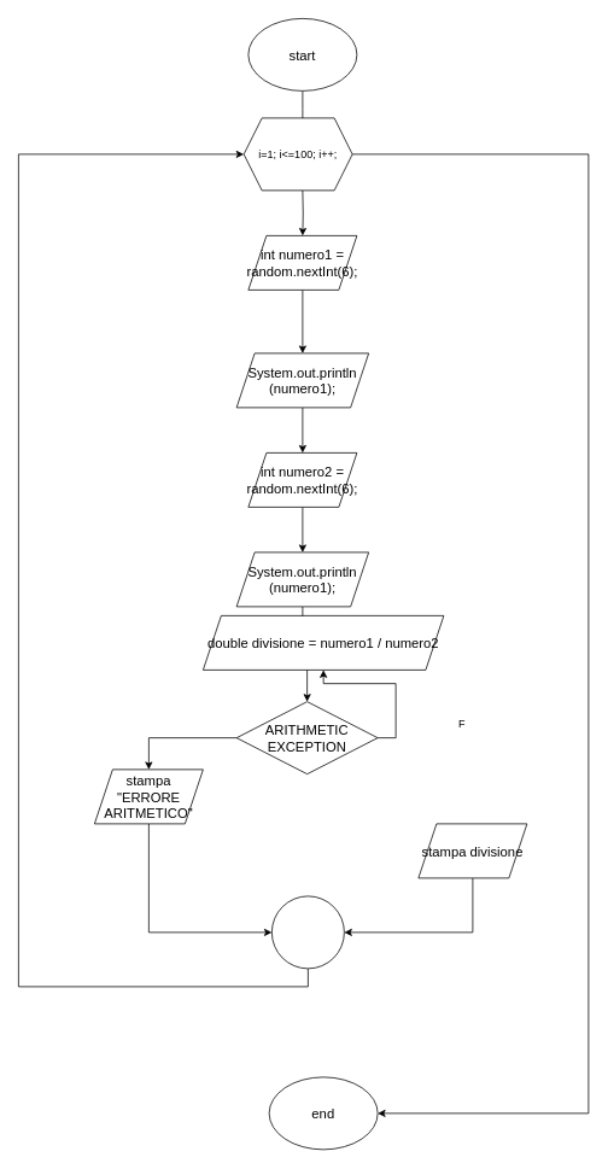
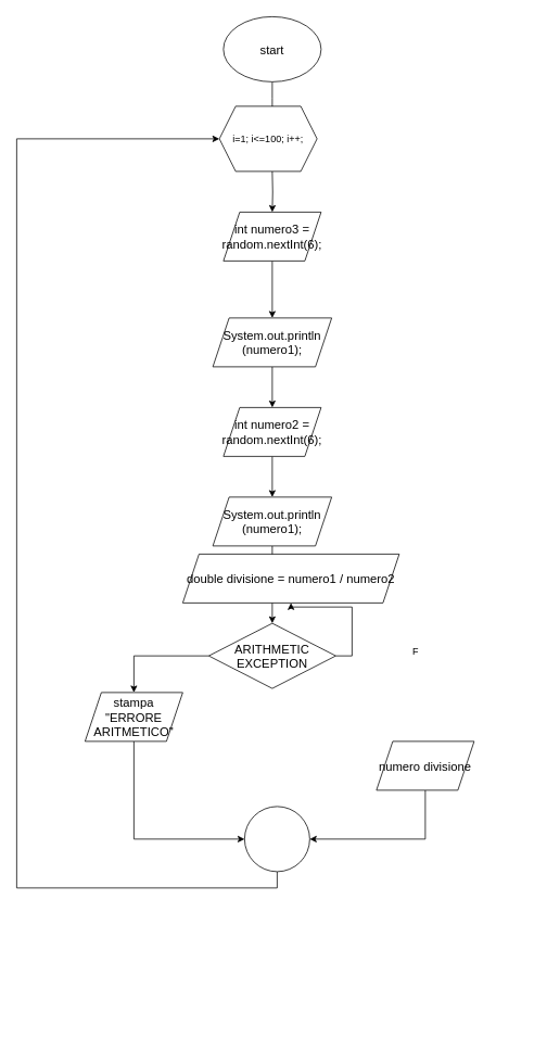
  <mxCell id="0" />
  <mxCell id="1" parent="0" />
  <mxCell id="2" value="" style="edgeStyle=orthogonalEdgeStyle;rounded=0;orthogonalLoop=1;jettySize=auto;html=1;fontSize=15;" edge="1" parent="1" source="3"><mxGeometry relative="1" as="geometry"><mxPoint x="334" y="140" as="targetPoint" /></mxGeometry></mxCell>
  <mxCell id="3" value="start" style="ellipse;whiteSpace=wrap;html=1;fontSize=15;" vertex="1" parent="1"><mxGeometry x="274" y="20" width="120" height="80" as="geometry" /></mxCell>
  <mxCell id="4" value="" style="edgeStyle=orthogonalEdgeStyle;rounded=0;orthogonalLoop=1;jettySize=auto;html=1;exitX=0.5;exitY=1;exitDx=0;exitDy=0;fontSize=15;" edge="1" parent="1" target="6"><mxGeometry relative="1" as="geometry"><mxPoint x="334" y="210" as="sourcePoint" /></mxGeometry></mxCell>
  <mxCell id="5" value="" style="edgeStyle=orthogonalEdgeStyle;rounded=0;orthogonalLoop=1;jettySize=auto;html=1;fontSize=15;" edge="1" parent="1" source="6" target="8"><mxGeometry relative="1" as="geometry" /></mxCell>
- <mxCell id="6" value="int numero1 = random.nextInt(6);" style="shape=parallelogram;perimeter=parallelogramPerimeter;whiteSpace=wrap;html=1;fixedSize=1;fontSize=15;" vertex="1" parent="1"><mxGeometry x="274" y="260" width="120" height="60" as="geometry" /></mxCell>
+ <mxCell id="6" value="int numero3 = random.nextInt(6);" style="shape=parallelogram;perimeter=parallelogramPerimeter;whiteSpace=wrap;html=1;fixedSize=1;fontSize=15;" vertex="1" parent="1"><mxGeometry x="274" y="260" width="120" height="60" as="geometry" /></mxCell>
  <mxCell id="7" value="" style="edgeStyle=orthogonalEdgeStyle;rounded=0;orthogonalLoop=1;jettySize=auto;html=1;fontSize=15;" edge="1" parent="1" source="8" target="10"><mxGeometry relative="1" as="geometry" /></mxCell>
  <mxCell id="8" value=" System.out.println (numero1);" style="shape=parallelogram;perimeter=parallelogramPerimeter;whiteSpace=wrap;html=1;fixedSize=1;fontSize=15;" vertex="1" parent="1"><mxGeometry x="261" y="390" width="146" height="60" as="geometry" /></mxCell>
  <mxCell id="9" value="" style="edgeStyle=orthogonalEdgeStyle;rounded=0;orthogonalLoop=1;jettySize=auto;html=1;fontSize=15;" edge="1" parent="1" source="10" target="12"><mxGeometry relative="1" as="geometry" /></mxCell>
  <mxCell id="10" value="int numero2 = random.nextInt(6);" style="shape=parallelogram;perimeter=parallelogramPerimeter;whiteSpace=wrap;html=1;fixedSize=1;fontSize=15;" vertex="1" parent="1"><mxGeometry x="274" y="500" width="120" height="60" as="geometry" /></mxCell>
  <mxCell id="11" value="" style="edgeStyle=orthogonalEdgeStyle;rounded=0;orthogonalLoop=1;jettySize=auto;html=1;fontSize=15;" edge="1" parent="1" source="12" target="15"><mxGeometry relative="1" as="geometry" /></mxCell>
  <mxCell id="12" value="System.out.println (numero1);" style="shape=parallelogram;perimeter=parallelogramPerimeter;whiteSpace=wrap;html=1;fixedSize=1;fontSize=15;" vertex="1" parent="1"><mxGeometry x="261" y="610" width="146" height="60" as="geometry" /></mxCell>
  <mxCell id="13" value="" style="edgeStyle=orthogonalEdgeStyle;rounded=0;orthogonalLoop=1;jettySize=auto;html=1;fontSize=15;entryX=0.5;entryY=0;entryDx=0;entryDy=0;" edge="1" parent="1" source="15" target="17"><mxGeometry relative="1" as="geometry" /></mxCell>
  <mxCell id="14" style="edgeStyle=orthogonalEdgeStyle;rounded=0;orthogonalLoop=1;jettySize=auto;html=1;exitX=1;exitY=0.5;exitDx=0;exitDy=0;" edge="1" parent="1" source="15" target="18"><mxGeometry relative="1" as="geometry" /></mxCell>
- <mxCell id="15" value="ARITHMETIC EXCEPTION" style="rhombus;whiteSpace=wrap;html=1;fontSize=15;" vertex="1" parent="1"><mxGeometry x="261" y="775" width="156" height="80" as="geometry" /></mxCell>
+ <mxCell id="15" value="ARITHMETIC EXCEPTION" style="rhombus;whiteSpace=wrap;html=1;fontSize=15;" vertex="1" parent="1"><mxGeometry x="256" y="765" width="156" height="80" as="geometry" /></mxCell>
  <mxCell id="16" value="" style="edgeStyle=orthogonalEdgeStyle;rounded=0;orthogonalLoop=1;jettySize=auto;html=1;fontSize=15;" edge="1" parent="1" source="17" target="20"><mxGeometry relative="1" as="geometry"><Array as="points"><mxPoint x="164" y="1030" /></Array></mxGeometry></mxCell>
  <mxCell id="17" value="stampa&lt;br style=&quot;font-size: 15px;&quot;&gt;&quot;ERRORE ARITMETICO&quot;" style="shape=parallelogram;perimeter=parallelogramPerimeter;whiteSpace=wrap;html=1;fixedSize=1;fontSize=15;" vertex="1" parent="1"><mxGeometry x="104" y="850" width="120" height="60" as="geometry" /></mxCell>
  <mxCell id="18" value="double divisione = numero1 / numero2" style="shape=parallelogram;perimeter=parallelogramPerimeter;whiteSpace=wrap;html=1;fixedSize=1;fontSize=15;" vertex="1" parent="1"><mxGeometry x="224" y="680" width="266" height="60" as="geometry" /></mxCell>
  <mxCell id="19" style="edgeStyle=orthogonalEdgeStyle;rounded=0;orthogonalLoop=1;jettySize=auto;html=1;exitX=0.5;exitY=1;exitDx=0;exitDy=0;entryX=0;entryY=0.5;entryDx=0;entryDy=0;fontSize=15;" edge="1" parent="1" source="20" target="25"><mxGeometry relative="1" as="geometry"><mxPoint x="247" y="180" as="targetPoint" /><Array as="points"><mxPoint x="340" y="1090" /><mxPoint x="20" y="1090" /><mxPoint x="20" y="170" /></Array></mxGeometry></mxCell>
  <mxCell id="20" value="" style="ellipse;whiteSpace=wrap;html=1;fontSize=15;" vertex="1" parent="1"><mxGeometry x="300" y="990" width="80" height="80" as="geometry" /></mxCell>
  <mxCell id="21" style="edgeStyle=orthogonalEdgeStyle;rounded=0;orthogonalLoop=1;jettySize=auto;html=1;exitX=0.5;exitY=1;exitDx=0;exitDy=0;entryX=1;entryY=0.5;entryDx=0;entryDy=0;fontSize=15;" edge="1" parent="1" source="22" target="20"><mxGeometry relative="1" as="geometry" /></mxCell>
- <mxCell id="22" value="stampa divisione" style="shape=parallelogram;perimeter=parallelogramPerimeter;whiteSpace=wrap;html=1;fixedSize=1;fontSize=15;" vertex="1" parent="1"><mxGeometry x="462" y="910" width="120" height="60" as="geometry" /></mxCell>
- <mxCell id="23" style="edgeStyle=orthogonalEdgeStyle;rounded=0;orthogonalLoop=1;jettySize=auto;html=1;exitX=1;exitY=0.5;exitDx=0;exitDy=0;fontSize=15;entryX=1;entryY=0.5;entryDx=0;entryDy=0;" edge="1" parent="1" source="25" target="24"><mxGeometry relative="1" as="geometry"><mxPoint x="520" y="180.25" as="targetPoint" /><mxPoint x="421" y="180" as="sourcePoint" /><Array as="points"><mxPoint x="650" y="170" /><mxPoint x="650" y="1230" /></Array></mxGeometry></mxCell>
- <mxCell id="24" value="end" style="ellipse;whiteSpace=wrap;html=1;fontSize=15;" vertex="1" parent="1"><mxGeometry x="297" y="1190" width="120" height="80" as="geometry" /></mxCell>
+ <mxCell id="22" value="numero divisione" style="shape=parallelogram;perimeter=parallelogramPerimeter;whiteSpace=wrap;html=1;fixedSize=1;fontSize=15;" vertex="1" parent="1"><mxGeometry x="462" y="910" width="120" height="60" as="geometry" /></mxCell>
  <mxCell id="25" value="i=1; i&amp;lt;=100; i++;" style="shape=hexagon;perimeter=hexagonPerimeter2;whiteSpace=wrap;html=1;fixedSize=1;" vertex="1" parent="1"><mxGeometry x="269" y="130" width="120" height="80" as="geometry" /></mxCell>
  <mxCell id="26" value="F" style="text;html=1;align=center;verticalAlign=middle;resizable=0;points=[];autosize=1;strokeColor=none;fillColor=none;" vertex="1" parent="1"><mxGeometry x="495" y="785" width="30" height="30" as="geometry" /></mxCell>
